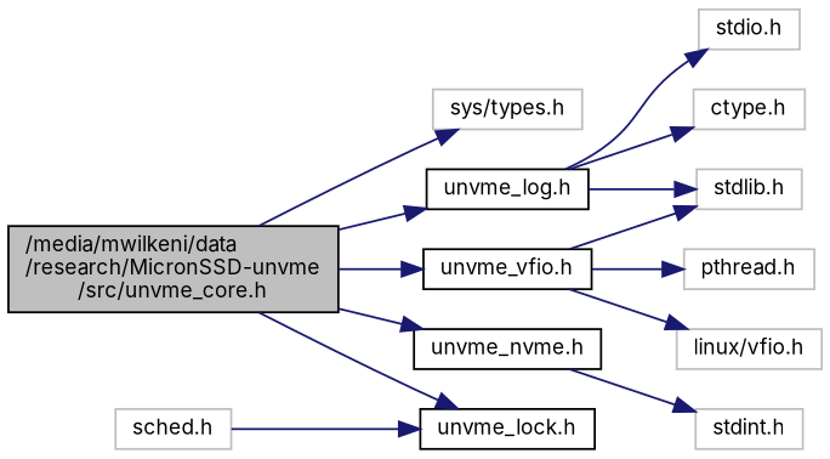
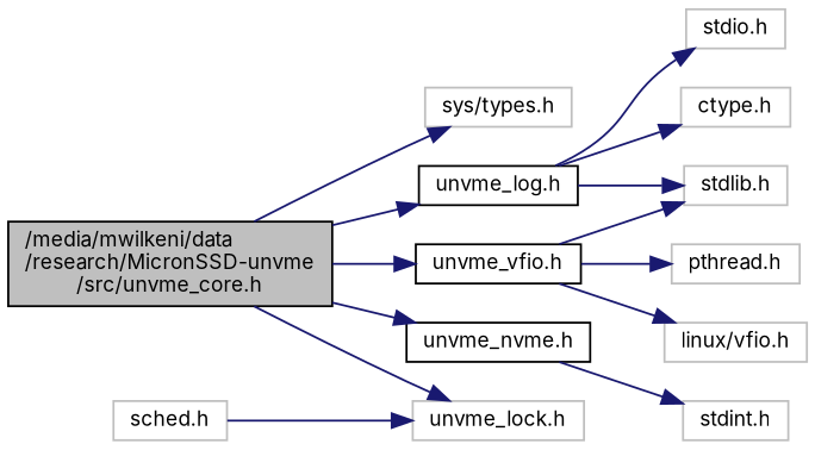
  digraph {
    fontname=Inter
    rankdir=LR
    node [color=grey75 fillcolor=white fontname=Inter fontsize=10 shape=record style=filled]
    edge [color=midnightblue fontname=Inter fontsize=10 labelfontname=Helvetica labelfontsize=10 style=solid]
    n1 [color=black fillcolor=grey75 fontcolor=black height=0.2 label="/media/mwilkeni/data\l/research/MicronSSD-unvme\l/src/unvme_core.h" width=0.4]
    n2 [height=0.2 label="sys/types.h" width=0.4]
    n3 [color=black height=0.2 label="unvme_log.h" width=0.4]
    n4 [color=black height=0.2 label="unvme_vfio.h" width=0.4]
    n5 [color=black height=0.2 label="unvme_nvme.h" width=0.4]
-   n6 [color=black height=0.2 label="unvme_lock.h" width=0.4]
+   n6 [height=0.2 label="unvme_lock.h" width=0.4]
    n7 [height=0.2 label="stdio.h" width=0.4]
    n8 [height=0.2 label="stdlib.h" width=0.4]
    n9 [height=0.2 label="ctype.h" width=0.4]
    n10 [height=0.2 label="pthread.h" width=0.4]
    n11 [height=0.2 label="linux/vfio.h" width=0.4]
    n12 [height=0.2 label="stdint.h" width=0.4]
    n13 [height=0.2 label="sched.h" width=0.4]
    n1 -> n2
    n1 -> n3
    n1 -> n4
    n1 -> n5
    n1 -> n6
    n3 -> n7
    n3 -> n8
    n3 -> n9
    n4 -> n8
    n4 -> n10
    n4 -> n11
    n5 -> n12
    n13 -> n6
  }
